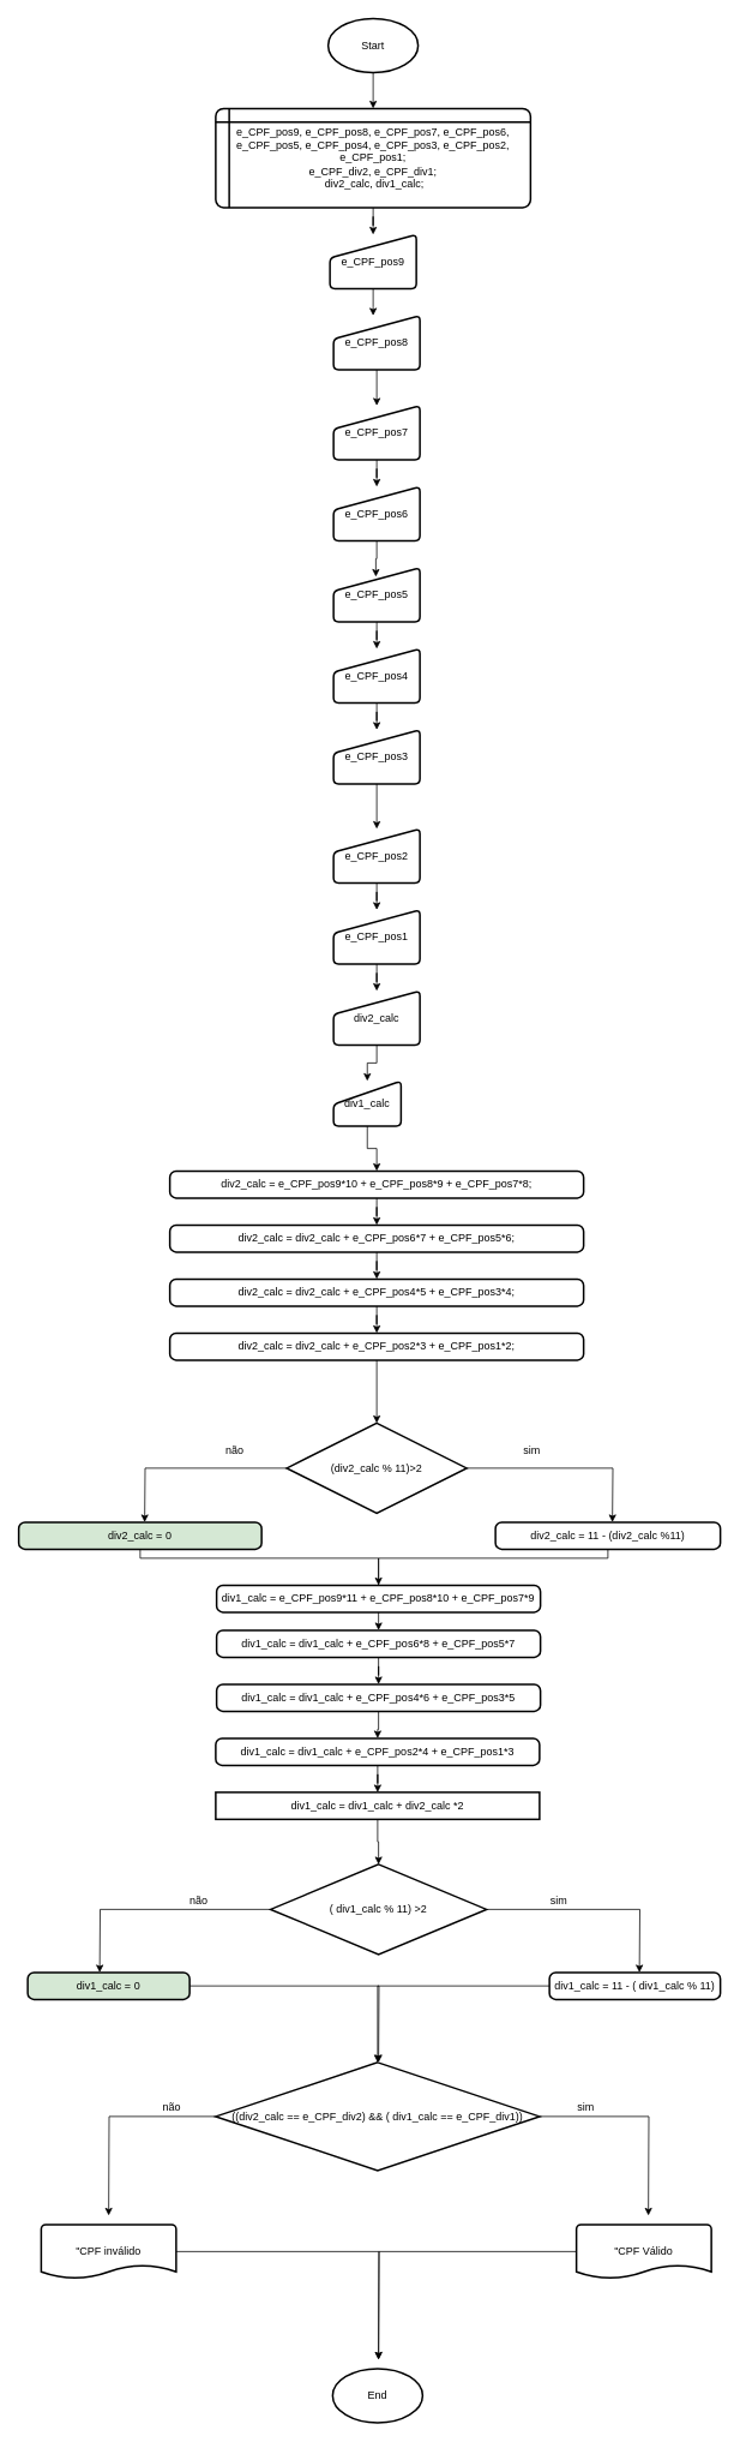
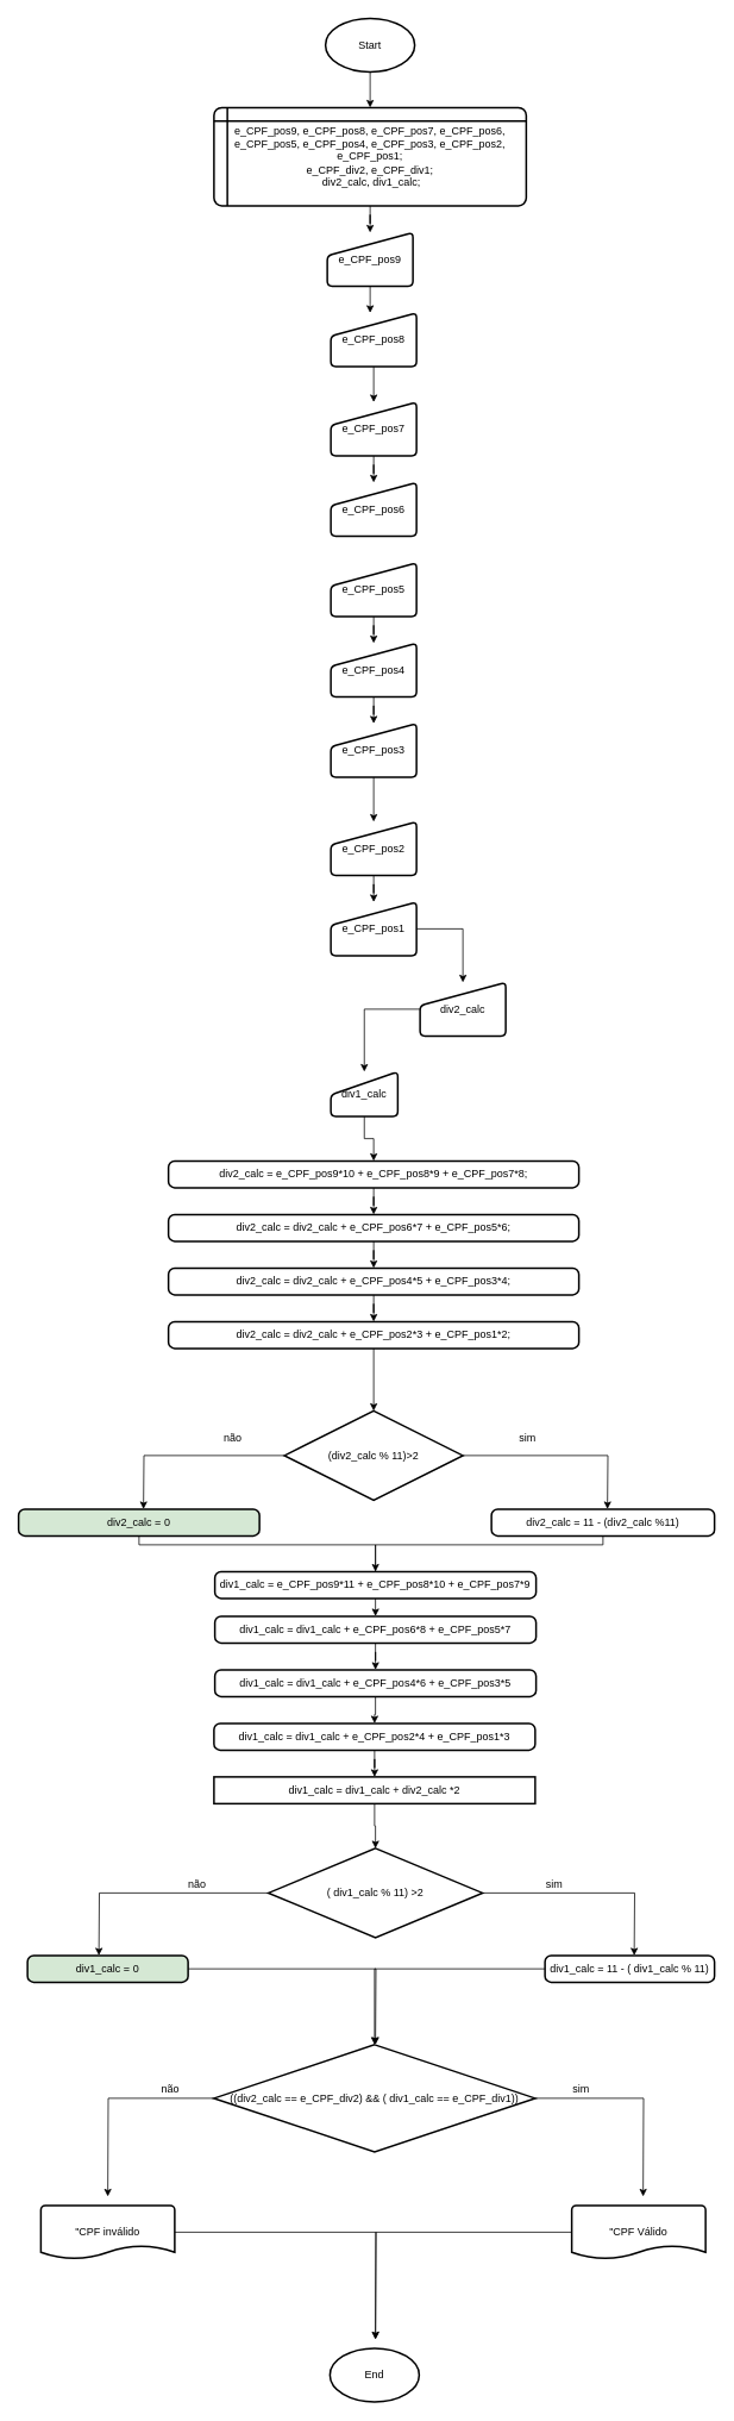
  <mxCell id="0" />
  <mxCell id="1" parent="0" />
  <mxCell id="2" value="" style="edgeStyle=orthogonalEdgeStyle;rounded=0;orthogonalLoop=1;jettySize=auto;html=1;" edge="1" parent="1" source="3" target="5"><mxGeometry relative="1" as="geometry" /></mxCell>
  <mxCell id="3" value="Start" style="strokeWidth=2;html=1;shape=mxgraph.flowchart.start_1;whiteSpace=wrap;" vertex="1" parent="1"><mxGeometry x="364" y="20" width="100" height="60" as="geometry" /></mxCell>
  <mxCell id="4" value="" style="edgeStyle=orthogonalEdgeStyle;rounded=0;orthogonalLoop=1;jettySize=auto;html=1;" edge="1" parent="1" source="5" target="7"><mxGeometry relative="1" as="geometry" /></mxCell>
  <mxCell id="5" value="&lt;div&gt;e_CPF_pos9, e_CPF_pos8, e_CPF_pos7, e_CPF_pos6, e_CPF_pos5,&amp;nbsp;&lt;span&gt;e_CPF_pos4, e_CPF_pos3, e_CPF_pos2, e_CPF_pos1;&lt;/span&gt;&lt;/div&gt;&lt;div&gt;&lt;span&gt;e_CPF_div2, e_CPF_div1;&lt;/span&gt;&lt;/div&gt;&lt;div&gt;&amp;nbsp;div2_calc, div1_calc;&lt;/div&gt;" style="shape=internalStorage;whiteSpace=wrap;html=1;dx=15;dy=15;rounded=1;arcSize=8;strokeWidth=2;" vertex="1" parent="1"><mxGeometry x="239" y="120" width="350" height="110" as="geometry" /></mxCell>
  <mxCell id="6" value="" style="edgeStyle=orthogonalEdgeStyle;rounded=0;orthogonalLoop=1;jettySize=auto;html=1;" edge="1" parent="1" source="7"><mxGeometry relative="1" as="geometry"><mxPoint x="414" y="350" as="targetPoint" /></mxGeometry></mxCell>
  <mxCell id="7" value="e_CPF_pos9" style="html=1;strokeWidth=2;shape=manualInput;whiteSpace=wrap;rounded=1;size=26;arcSize=11;" vertex="1" parent="1"><mxGeometry x="366" y="260" width="96" height="60" as="geometry" /></mxCell>
  <mxCell id="8" value="" style="edgeStyle=orthogonalEdgeStyle;rounded=0;orthogonalLoop=1;jettySize=auto;html=1;" edge="1" parent="1" source="9" target="11"><mxGeometry relative="1" as="geometry" /></mxCell>
  <mxCell id="9" value="e_CPF_pos8" style="html=1;strokeWidth=2;shape=manualInput;whiteSpace=wrap;rounded=1;size=26;arcSize=11;" vertex="1" parent="1"><mxGeometry x="370" y="350" width="96" height="60" as="geometry" /></mxCell>
  <mxCell id="10" value="" style="edgeStyle=orthogonalEdgeStyle;rounded=0;orthogonalLoop=1;jettySize=auto;html=1;" edge="1" parent="1" source="11" target="13"><mxGeometry relative="1" as="geometry" /></mxCell>
  <mxCell id="11" value="e_CPF_pos7" style="html=1;strokeWidth=2;shape=manualInput;whiteSpace=wrap;rounded=1;size=26;arcSize=11;" vertex="1" parent="1"><mxGeometry x="370" y="450" width="96" height="60" as="geometry" /></mxCell>
- <mxCell id="12" value="" style="edgeStyle=orthogonalEdgeStyle;rounded=0;orthogonalLoop=1;jettySize=auto;html=1;entryX=0.49;entryY=0.167;entryDx=0;entryDy=0;entryPerimeter=0;" edge="1" parent="1" source="13" target="15"><mxGeometry relative="1" as="geometry" /></mxCell>
  <mxCell id="13" value="e_CPF_pos6" style="html=1;strokeWidth=2;shape=manualInput;whiteSpace=wrap;rounded=1;size=26;arcSize=11;" vertex="1" parent="1"><mxGeometry x="370" y="540" width="96" height="60" as="geometry" /></mxCell>
  <mxCell id="14" value="" style="edgeStyle=orthogonalEdgeStyle;rounded=0;orthogonalLoop=1;jettySize=auto;html=1;" edge="1" parent="1" source="15" target="19"><mxGeometry relative="1" as="geometry" /></mxCell>
  <mxCell id="15" value="e_CPF_pos5" style="html=1;strokeWidth=2;shape=manualInput;whiteSpace=wrap;rounded=1;size=26;arcSize=11;" vertex="1" parent="1"><mxGeometry x="370" y="630" width="96" height="60" as="geometry" /></mxCell>
  <mxCell id="16" value="" style="edgeStyle=orthogonalEdgeStyle;rounded=0;orthogonalLoop=1;jettySize=auto;html=1;" edge="1" parent="1" source="17" target="21"><mxGeometry relative="1" as="geometry" /></mxCell>
  <mxCell id="17" value="e_CPF_pos3" style="html=1;strokeWidth=2;shape=manualInput;whiteSpace=wrap;rounded=1;size=26;arcSize=11;" vertex="1" parent="1"><mxGeometry x="370" y="810" width="96" height="60" as="geometry" /></mxCell>
  <mxCell id="18" value="" style="edgeStyle=orthogonalEdgeStyle;rounded=0;orthogonalLoop=1;jettySize=auto;html=1;" edge="1" parent="1" source="19" target="17"><mxGeometry relative="1" as="geometry" /></mxCell>
  <mxCell id="19" value="e_CPF_pos4" style="html=1;strokeWidth=2;shape=manualInput;whiteSpace=wrap;rounded=1;size=26;arcSize=11;" vertex="1" parent="1"><mxGeometry x="370" y="720" width="96" height="60" as="geometry" /></mxCell>
  <mxCell id="20" value="" style="edgeStyle=orthogonalEdgeStyle;rounded=0;orthogonalLoop=1;jettySize=auto;html=1;" edge="1" parent="1" source="21" target="23"><mxGeometry relative="1" as="geometry" /></mxCell>
  <mxCell id="21" value="e_CPF_pos2" style="html=1;strokeWidth=2;shape=manualInput;whiteSpace=wrap;rounded=1;size=26;arcSize=11;" vertex="1" parent="1"><mxGeometry x="370" y="920" width="96" height="60" as="geometry" /></mxCell>
  <mxCell id="22" value="" style="edgeStyle=orthogonalEdgeStyle;rounded=0;orthogonalLoop=1;jettySize=auto;html=1;" edge="1" parent="1" source="23" target="25"><mxGeometry relative="1" as="geometry" /></mxCell>
  <mxCell id="23" value="e_CPF_pos1" style="html=1;strokeWidth=2;shape=manualInput;whiteSpace=wrap;rounded=1;size=26;arcSize=11;" vertex="1" parent="1"><mxGeometry x="370" y="1010" width="96" height="60" as="geometry" /></mxCell>
  <mxCell id="24" value="" style="edgeStyle=orthogonalEdgeStyle;rounded=0;orthogonalLoop=1;jettySize=auto;html=1;" edge="1" parent="1" source="25" target="27"><mxGeometry relative="1" as="geometry" /></mxCell>
- <mxCell id="25" value="div2_calc" style="html=1;strokeWidth=2;shape=manualInput;whiteSpace=wrap;rounded=1;size=26;arcSize=11;" vertex="1" parent="1"><mxGeometry x="370" y="1100" width="96" height="60" as="geometry" /></mxCell>
+ <mxCell id="25" value="div2_calc" style="html=1;strokeWidth=2;shape=manualInput;whiteSpace=wrap;rounded=1;size=26;arcSize=11;" vertex="1" parent="1"><mxGeometry x="470" y="1100" width="96" height="60" as="geometry" /></mxCell>
  <mxCell id="26" value="" style="edgeStyle=orthogonalEdgeStyle;rounded=0;orthogonalLoop=1;jettySize=auto;html=1;entryX=0.5;entryY=0;entryDx=0;entryDy=0;" edge="1" parent="1" source="27" target="29"><mxGeometry relative="1" as="geometry" /></mxCell>
  <mxCell id="27" value="div1_calc&lt;br&gt;" style="html=1;strokeWidth=2;shape=manualInput;whiteSpace=wrap;rounded=1;size=26;arcSize=11;" vertex="1" parent="1"><mxGeometry x="370" y="1200" width="75" height="50" as="geometry" /></mxCell>
  <mxCell id="28" value="" style="edgeStyle=orthogonalEdgeStyle;rounded=0;orthogonalLoop=1;jettySize=auto;html=1;entryX=0.5;entryY=0;entryDx=0;entryDy=0;" edge="1" parent="1" source="29" target="31"><mxGeometry relative="1" as="geometry" /></mxCell>
  <mxCell id="29" value="&#10;&#10;div2_calc = e_CPF_pos9*10 + e_CPF_pos8*9 + e_CPF_pos7*8;&#10;&#10;" style="rounded=1;whiteSpace=wrap;html=1;absoluteArcSize=1;arcSize=14;strokeWidth=2;" vertex="1" parent="1"><mxGeometry x="188" y="1300" width="460" height="30" as="geometry" /></mxCell>
  <mxCell id="30" value="" style="edgeStyle=orthogonalEdgeStyle;rounded=0;orthogonalLoop=1;jettySize=auto;html=1;entryX=0.5;entryY=0;entryDx=0;entryDy=0;" edge="1" parent="1" source="31" target="33"><mxGeometry relative="1" as="geometry" /></mxCell>
  <mxCell id="31" value="div2_calc = div2_calc + e_CPF_pos6*7 + e_CPF_pos5*6;" style="rounded=1;whiteSpace=wrap;html=1;absoluteArcSize=1;arcSize=14;strokeWidth=2;" vertex="1" parent="1"><mxGeometry x="188" y="1360" width="460" height="30" as="geometry" /></mxCell>
  <mxCell id="32" value="" style="edgeStyle=orthogonalEdgeStyle;rounded=0;orthogonalLoop=1;jettySize=auto;html=1;" edge="1" parent="1" source="33" target="35"><mxGeometry relative="1" as="geometry" /></mxCell>
  <mxCell id="33" value="div2_calc = div2_calc + e_CPF_pos4*5 + e_CPF_pos3*4;" style="rounded=1;whiteSpace=wrap;html=1;absoluteArcSize=1;arcSize=14;strokeWidth=2;" vertex="1" parent="1"><mxGeometry x="188" y="1420" width="460" height="30" as="geometry" /></mxCell>
  <mxCell id="34" style="edgeStyle=orthogonalEdgeStyle;rounded=0;orthogonalLoop=1;jettySize=auto;html=1;" edge="1" parent="1" source="35" target="38"><mxGeometry relative="1" as="geometry"><mxPoint x="418" y="1590" as="targetPoint" /></mxGeometry></mxCell>
  <mxCell id="35" value="div2_calc = div2_calc + e_CPF_pos2*3 + e_CPF_pos1*2;" style="rounded=1;whiteSpace=wrap;html=1;absoluteArcSize=1;arcSize=14;strokeWidth=2;" vertex="1" parent="1"><mxGeometry x="188" y="1480" width="460" height="30" as="geometry" /></mxCell>
  <mxCell id="36" style="edgeStyle=orthogonalEdgeStyle;rounded=0;orthogonalLoop=1;jettySize=auto;html=1;" edge="1" parent="1" source="38"><mxGeometry relative="1" as="geometry"><mxPoint x="680" y="1690" as="targetPoint" /></mxGeometry></mxCell>
  <mxCell id="37" style="edgeStyle=orthogonalEdgeStyle;rounded=0;orthogonalLoop=1;jettySize=auto;html=1;" edge="1" parent="1" source="38"><mxGeometry relative="1" as="geometry"><mxPoint x="160" y="1690" as="targetPoint" /></mxGeometry></mxCell>
  <mxCell id="38" value="(div2_calc % 11)&amp;gt;2" style="strokeWidth=2;html=1;shape=mxgraph.flowchart.decision;whiteSpace=wrap;" vertex="1" parent="1"><mxGeometry x="318" y="1580" width="200" height="100" as="geometry" /></mxCell>
  <mxCell id="39" value="sim" style="text;html=1;align=center;verticalAlign=middle;resizable=0;points=[];autosize=1;" vertex="1" parent="1"><mxGeometry x="575" y="1600" width="30" height="20" as="geometry" /></mxCell>
  <mxCell id="40" value="não" style="text;html=1;align=center;verticalAlign=middle;resizable=0;points=[];autosize=1;" vertex="1" parent="1"><mxGeometry x="240" y="1600" width="40" height="20" as="geometry" /></mxCell>
  <mxCell id="41" style="edgeStyle=orthogonalEdgeStyle;rounded=0;orthogonalLoop=1;jettySize=auto;html=1;" edge="1" parent="1" source="42" target="45"><mxGeometry relative="1" as="geometry"><mxPoint x="420" y="1810" as="targetPoint" /><Array as="points"><mxPoint x="675" y="1730" /><mxPoint x="420" y="1730" /></Array></mxGeometry></mxCell>
  <mxCell id="42" value="&lt;span&gt;div2_calc = 11 - (div2_calc %11)&lt;/span&gt;" style="rounded=1;whiteSpace=wrap;html=1;absoluteArcSize=1;arcSize=14;strokeWidth=2;" vertex="1" parent="1"><mxGeometry x="550" y="1690" width="250" height="30" as="geometry" /></mxCell>
  <mxCell id="43" style="edgeStyle=orthogonalEdgeStyle;rounded=0;orthogonalLoop=1;jettySize=auto;html=1;" edge="1" parent="1" source="44"><mxGeometry relative="1" as="geometry"><mxPoint x="420" y="1810" as="targetPoint" /><Array as="points"><mxPoint x="155" y="1730" /><mxPoint x="420" y="1730" /></Array></mxGeometry></mxCell>
  <mxCell id="44" value="div2_calc = 0" style="rounded=1;whiteSpace=wrap;html=1;absoluteArcSize=1;arcSize=14;strokeWidth=2;fillColor=#d5e8d4;" vertex="1" parent="1"><mxGeometry x="20" y="1690" width="270" height="30" as="geometry" /></mxCell>
  <mxCell id="45" value="&#10;&#10;div1_calc = e_CPF_pos9*11 + e_CPF_pos8*10 + e_CPF_pos7*9&#10;&#10;" style="rounded=1;whiteSpace=wrap;html=1;absoluteArcSize=1;arcSize=14;strokeWidth=2;" vertex="1" parent="1"><mxGeometry x="240" y="1760" width="360" height="30" as="geometry" /></mxCell>
  <mxCell id="46" value="" style="edgeStyle=orthogonalEdgeStyle;rounded=0;orthogonalLoop=1;jettySize=auto;html=1;" edge="1" parent="1" source="47" target="53"><mxGeometry relative="1" as="geometry" /></mxCell>
  <mxCell id="47" value="&#10;&#10;div1_calc = div1_calc + e_CPF_pos6*8 + e_CPF_pos5*7&#10;&#10;" style="rounded=1;whiteSpace=wrap;html=1;absoluteArcSize=1;arcSize=14;strokeWidth=2;" vertex="1" parent="1"><mxGeometry x="240" y="1810" width="360" height="30" as="geometry" /></mxCell>
  <mxCell id="48" value="" style="edgeStyle=orthogonalEdgeStyle;rounded=0;orthogonalLoop=1;jettySize=auto;html=1;" edge="1" parent="1" source="49" target="51"><mxGeometry relative="1" as="geometry" /></mxCell>
  <mxCell id="49" value="&#10;&#10;div1_calc = div1_calc + e_CPF_pos2*4 + e_CPF_pos1*3&#10;&#10;" style="rounded=1;whiteSpace=wrap;html=1;absoluteArcSize=1;arcSize=14;strokeWidth=2;" vertex="1" parent="1"><mxGeometry x="239" y="1930" width="360" height="30" as="geometry" /></mxCell>
  <mxCell id="50" style="edgeStyle=orthogonalEdgeStyle;rounded=0;orthogonalLoop=1;jettySize=auto;html=1;" edge="1" parent="1" source="51" target="56"><mxGeometry relative="1" as="geometry"><mxPoint x="419" y="2100" as="targetPoint" /></mxGeometry></mxCell>
  <mxCell id="51" value="&#10;&#10; div1_calc = div1_calc + div2_calc *2&#10;&#10;" style="whiteSpace=wrap;html=1;absoluteArcSize=1;arcSize=14;strokeWidth=2;rounded=0;" vertex="1" parent="1"><mxGeometry x="239" y="1990" width="360" height="30" as="geometry" /></mxCell>
  <mxCell id="52" value="" style="edgeStyle=orthogonalEdgeStyle;rounded=0;orthogonalLoop=1;jettySize=auto;html=1;" edge="1" parent="1" source="53" target="49"><mxGeometry relative="1" as="geometry" /></mxCell>
  <mxCell id="53" value="&#10;&#10;div1_calc = div1_calc + e_CPF_pos4*6 + e_CPF_pos3*5&#10;&#10;" style="rounded=1;whiteSpace=wrap;html=1;absoluteArcSize=1;arcSize=14;strokeWidth=2;" vertex="1" parent="1"><mxGeometry x="240" y="1870" width="360" height="30" as="geometry" /></mxCell>
  <mxCell id="54" style="edgeStyle=orthogonalEdgeStyle;rounded=0;orthogonalLoop=1;jettySize=auto;html=1;" edge="1" parent="1" source="56"><mxGeometry relative="1" as="geometry"><mxPoint x="710" y="2190" as="targetPoint" /></mxGeometry></mxCell>
  <mxCell id="55" style="edgeStyle=orthogonalEdgeStyle;rounded=0;orthogonalLoop=1;jettySize=auto;html=1;" edge="1" parent="1" source="56"><mxGeometry relative="1" as="geometry"><mxPoint x="110" y="2190" as="targetPoint" /></mxGeometry></mxCell>
  <mxCell id="56" value="&#10;&#10;( div1_calc % 11) &amp;gt;2&#10;&#10;" style="strokeWidth=2;html=1;shape=mxgraph.flowchart.decision;whiteSpace=wrap;" vertex="1" parent="1"><mxGeometry x="300" y="2070" width="240" height="100" as="geometry" /></mxCell>
  <mxCell id="57" value="sim" style="text;html=1;align=center;verticalAlign=middle;resizable=0;points=[];autosize=1;" vertex="1" parent="1"><mxGeometry x="605" y="2100" width="30" height="20" as="geometry" /></mxCell>
  <mxCell id="58" value="não" style="text;html=1;align=center;verticalAlign=middle;resizable=0;points=[];autosize=1;" vertex="1" parent="1"><mxGeometry x="200" y="2100" width="40" height="20" as="geometry" /></mxCell>
  <mxCell id="59" style="edgeStyle=orthogonalEdgeStyle;rounded=0;orthogonalLoop=1;jettySize=auto;html=1;" edge="1" parent="1" source="60" target="65"><mxGeometry relative="1" as="geometry"><mxPoint x="420" y="2290" as="targetPoint" /></mxGeometry></mxCell>
  <mxCell id="60" value="div1_calc = 11 - ( div1_calc % 11)" style="rounded=1;whiteSpace=wrap;html=1;absoluteArcSize=1;arcSize=14;strokeWidth=2;" vertex="1" parent="1"><mxGeometry x="610" y="2190" width="190" height="30" as="geometry" /></mxCell>
  <mxCell id="61" style="edgeStyle=orthogonalEdgeStyle;rounded=0;orthogonalLoop=1;jettySize=auto;html=1;" edge="1" parent="1" source="62"><mxGeometry relative="1" as="geometry"><mxPoint x="420" y="2290" as="targetPoint" /></mxGeometry></mxCell>
  <mxCell id="62" value="&#10;&#10;div1_calc = 0&#10;&#10;" style="rounded=1;whiteSpace=wrap;html=1;absoluteArcSize=1;arcSize=14;strokeWidth=2;fillColor=#d5e8d4;" vertex="1" parent="1"><mxGeometry x="30" y="2190" width="180" height="30" as="geometry" /></mxCell>
  <mxCell id="63" style="edgeStyle=orthogonalEdgeStyle;rounded=0;orthogonalLoop=1;jettySize=auto;html=1;" edge="1" parent="1" source="65"><mxGeometry relative="1" as="geometry"><mxPoint x="720" y="2460" as="targetPoint" /></mxGeometry></mxCell>
  <mxCell id="64" style="edgeStyle=orthogonalEdgeStyle;rounded=0;orthogonalLoop=1;jettySize=auto;html=1;" edge="1" parent="1" source="65"><mxGeometry relative="1" as="geometry"><mxPoint x="120" y="2460" as="targetPoint" /></mxGeometry></mxCell>
  <mxCell id="65" value="&#10;&#10;((div2_calc == e_CPF_div2) &amp;amp;&amp;amp; ( div1_calc == e_CPF_div1))&#10;&#10;" style="strokeWidth=2;html=1;shape=mxgraph.flowchart.decision;whiteSpace=wrap;" vertex="1" parent="1"><mxGeometry x="239" y="2290" width="360" height="120" as="geometry" /></mxCell>
  <mxCell id="66" style="edgeStyle=orthogonalEdgeStyle;rounded=0;orthogonalLoop=1;jettySize=auto;html=1;" edge="1" parent="1" source="67"><mxGeometry relative="1" as="geometry"><mxPoint x="420" y="2620" as="targetPoint" /></mxGeometry></mxCell>
  <mxCell id="67" value="&quot;CPF Válido" style="strokeWidth=2;html=1;shape=mxgraph.flowchart.document2;whiteSpace=wrap;size=0.25;" vertex="1" parent="1"><mxGeometry x="640" y="2470" width="150" height="60" as="geometry" /></mxCell>
  <mxCell id="68" style="edgeStyle=orthogonalEdgeStyle;rounded=0;orthogonalLoop=1;jettySize=auto;html=1;" edge="1" parent="1" source="69"><mxGeometry relative="1" as="geometry"><mxPoint x="420" y="2620" as="targetPoint" /></mxGeometry></mxCell>
  <mxCell id="69" value="&quot;CPF inválido" style="strokeWidth=2;html=1;shape=mxgraph.flowchart.document2;whiteSpace=wrap;size=0.25;" vertex="1" parent="1"><mxGeometry x="45" y="2470" width="150" height="60" as="geometry" /></mxCell>
  <mxCell id="70" value="End" style="strokeWidth=2;html=1;shape=mxgraph.flowchart.start_1;whiteSpace=wrap;" vertex="1" parent="1"><mxGeometry x="369" y="2630" width="100" height="60" as="geometry" /></mxCell>
  <mxCell id="71" value="sim&lt;br&gt;" style="text;html=1;align=center;verticalAlign=middle;resizable=0;points=[];autosize=1;" vertex="1" parent="1"><mxGeometry x="635" y="2330" width="30" height="20" as="geometry" /></mxCell>
  <mxCell id="72" value="não" style="text;html=1;align=center;verticalAlign=middle;resizable=0;points=[];autosize=1;" vertex="1" parent="1"><mxGeometry x="170" y="2330" width="40" height="20" as="geometry" /></mxCell>
